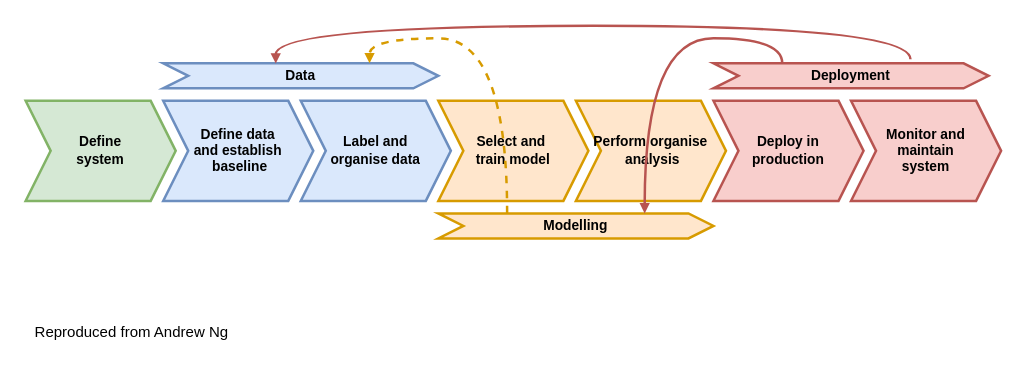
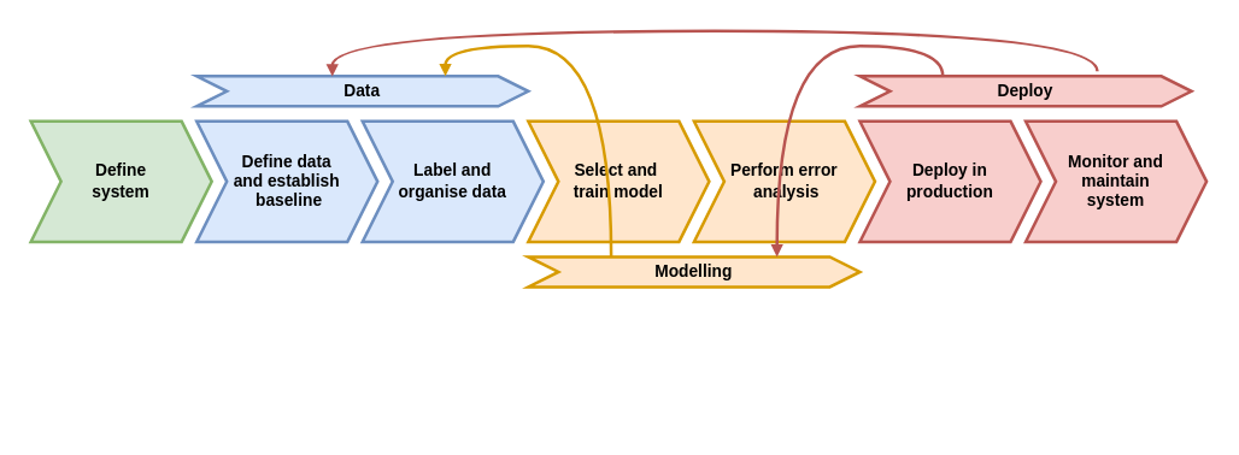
  <mxCell id="0" />
  <mxCell id="1" parent="0" />
  <mxCell id="2" value="Define &lt;br style=&quot;font-size: 11px;&quot;&gt;system" style="shape=step;perimeter=stepPerimeter;whiteSpace=wrap;html=1;fixedSize=1;fontFamily=Helvetica;strokeWidth=2;fillColor=#d5e8d4;strokeColor=#82b366;fontStyle=1;fontSize=11;" vertex="1" parent="1"><mxGeometry x="20" y="80" width="120" height="80" as="geometry" /></mxCell>
  <mxCell id="3" value="Define data &lt;br style=&quot;font-size: 11px;&quot;&gt;and establish&lt;br style=&quot;font-size: 11px;&quot;&gt;&amp;nbsp;baseline" style="shape=step;perimeter=stepPerimeter;whiteSpace=wrap;html=1;fixedSize=1;fontFamily=Helvetica;strokeWidth=2;fillColor=#dae8fc;strokeColor=#6c8ebf;fontStyle=1;fontSize=11;" vertex="1" parent="1"><mxGeometry x="130" y="80" width="120" height="80" as="geometry" /></mxCell>
  <mxCell id="4" value="Label and &lt;br style=&quot;font-size: 11px;&quot;&gt;organise data" style="shape=step;perimeter=stepPerimeter;whiteSpace=wrap;html=1;fixedSize=1;fontFamily=Helvetica;strokeWidth=2;fillColor=#dae8fc;strokeColor=#6c8ebf;fontStyle=1;fontSize=11;" vertex="1" parent="1"><mxGeometry x="240" y="80" width="120" height="80" as="geometry" /></mxCell>
  <mxCell id="5" value="Select and&amp;nbsp;&lt;br style=&quot;font-size: 11px;&quot;&gt;train model" style="shape=step;perimeter=stepPerimeter;whiteSpace=wrap;html=1;fixedSize=1;fontFamily=Helvetica;strokeWidth=2;fillColor=#ffe6cc;strokeColor=#d79b00;fontStyle=1;fontSize=11;" vertex="1" parent="1"><mxGeometry x="350" y="80" width="120" height="80" as="geometry" /></mxCell>
- <mxCell id="6" value="Perform organise&lt;br style=&quot;font-size: 11px;&quot;&gt;&amp;nbsp;analysis" style="shape=step;perimeter=stepPerimeter;whiteSpace=wrap;html=1;fixedSize=1;fontFamily=Helvetica;strokeWidth=2;fillColor=#ffe6cc;strokeColor=#d79b00;fontStyle=1;fontSize=11;" vertex="1" parent="1"><mxGeometry x="460" y="80" width="120" height="80" as="geometry" /></mxCell>
+ <mxCell id="6" value="Perform error&lt;br style=&quot;font-size: 11px;&quot;&gt;&amp;nbsp;analysis" style="shape=step;perimeter=stepPerimeter;whiteSpace=wrap;html=1;fixedSize=1;fontFamily=Helvetica;strokeWidth=2;fillColor=#ffe6cc;strokeColor=#d79b00;fontStyle=1;fontSize=11;" vertex="1" parent="1"><mxGeometry x="460" y="80" width="120" height="80" as="geometry" /></mxCell>
  <mxCell id="7" value="Deploy in &lt;br style=&quot;font-size: 11px;&quot;&gt;production" style="shape=step;perimeter=stepPerimeter;whiteSpace=wrap;html=1;fixedSize=1;fontFamily=Helvetica;strokeWidth=2;fillColor=#f8cecc;strokeColor=#b85450;fontStyle=1;fontSize=11;" vertex="1" parent="1"><mxGeometry x="570" y="80" width="120" height="80" as="geometry" /></mxCell>
  <mxCell id="8" value="Monitor and&lt;br style=&quot;font-size: 11px;&quot;&gt;maintain &lt;br style=&quot;font-size: 11px;&quot;&gt;system" style="shape=step;perimeter=stepPerimeter;whiteSpace=wrap;html=1;fixedSize=1;fontFamily=Helvetica;strokeWidth=2;fillColor=#f8cecc;strokeColor=#b85450;fontStyle=1;fontSize=11;" vertex="1" parent="1"><mxGeometry x="680" y="80" width="120" height="80" as="geometry" /></mxCell>
  <mxCell id="9" value="Data" style="shape=step;perimeter=stepPerimeter;whiteSpace=wrap;html=1;fixedSize=1;fontFamily=Helvetica;strokeWidth=2;fillColor=#dae8fc;strokeColor=#6c8ebf;fontStyle=1;fontSize=11;" vertex="1" parent="1"><mxGeometry x="130" y="50" width="220" height="20" as="geometry" /></mxCell>
- <mxCell id="10" style="edgeStyle=orthogonalEdgeStyle;rounded=0;orthogonalLoop=1;jettySize=auto;html=1;exitX=0.25;exitY=0;exitDx=0;exitDy=0;entryX=0.75;entryY=0;entryDx=0;entryDy=0;curved=1;fillColor=#ffe6cc;strokeColor=#d79b00;strokeWidth=2;endArrow=block;endFill=1;endSize=3;startSize=6;dashed=1;" edge="1" parent="1" source="11" target="9"><mxGeometry relative="1" as="geometry"><Array as="points"><mxPoint x="405" y="30" /><mxPoint x="295" y="30" /></Array></mxGeometry></mxCell>
+ <mxCell id="10" style="edgeStyle=orthogonalEdgeStyle;rounded=0;orthogonalLoop=1;jettySize=auto;html=1;exitX=0.25;exitY=0;exitDx=0;exitDy=0;entryX=0.75;entryY=0;entryDx=0;entryDy=0;curved=1;fillColor=#ffe6cc;strokeColor=#d79b00;strokeWidth=2;endArrow=block;endFill=1;endSize=3;startSize=6;" edge="1" parent="1" source="11" target="9"><mxGeometry relative="1" as="geometry"><Array as="points"><mxPoint x="405" y="30" /><mxPoint x="295" y="30" /></Array></mxGeometry></mxCell>
  <mxCell id="11" value="Modelling" style="shape=step;perimeter=stepPerimeter;whiteSpace=wrap;html=1;fixedSize=1;fontFamily=Helvetica;strokeWidth=2;fillColor=#ffe6cc;strokeColor=#d79b00;fontStyle=1;fontSize=11;" vertex="1" parent="1"><mxGeometry x="350" y="170" width="220" height="20" as="geometry" /></mxCell>
  <mxCell id="12" style="edgeStyle=orthogonalEdgeStyle;rounded=0;orthogonalLoop=1;jettySize=auto;html=1;exitX=0.716;exitY=-0.159;exitDx=0;exitDy=0;entryX=0.409;entryY=0.012;entryDx=0;entryDy=0;entryPerimeter=0;curved=1;fillColor=#f8cecc;strokeColor=#b85450;strokeWidth=2;endArrow=block;endFill=1;endSize=3;exitPerimeter=0;" edge="1" parent="1" source="14" target="9"><mxGeometry relative="1" as="geometry"><Array as="points"><mxPoint x="727" y="20" /><mxPoint x="220" y="20" /></Array></mxGeometry></mxCell>
  <mxCell id="13" style="edgeStyle=orthogonalEdgeStyle;rounded=0;orthogonalLoop=1;jettySize=auto;html=1;exitX=0.25;exitY=0;exitDx=0;exitDy=0;entryX=0.75;entryY=0;entryDx=0;entryDy=0;curved=1;fillColor=#f8cecc;strokeColor=#b85450;strokeWidth=2;endSize=3;endArrow=block;endFill=1;" edge="1" parent="1" source="14" target="11"><mxGeometry relative="1" as="geometry" /></mxCell>
- <mxCell id="14" value="Deployment" style="shape=step;perimeter=stepPerimeter;whiteSpace=wrap;html=1;fixedSize=1;fontFamily=Helvetica;strokeWidth=2;fillColor=#f8cecc;strokeColor=#b85450;fontStyle=1;fontSize=11;" vertex="1" parent="1"><mxGeometry x="570" y="50" width="220" height="20" as="geometry" /></mxCell>
- <mxCell id="15" value="Reproduced from Andrew Ng" style="text;html=1;strokeColor=none;fillColor=none;align=center;verticalAlign=middle;whiteSpace=wrap;rounded=0;" vertex="1" parent="1"><mxGeometry x="20" y="250" width="170" height="30" as="geometry" /></mxCell>
+ <mxCell id="14" value="Deploy" style="shape=step;perimeter=stepPerimeter;whiteSpace=wrap;html=1;fixedSize=1;fontFamily=Helvetica;strokeWidth=2;fillColor=#f8cecc;strokeColor=#b85450;fontStyle=1;fontSize=11;" vertex="1" parent="1"><mxGeometry x="570" y="50" width="220" height="20" as="geometry" /></mxCell>
